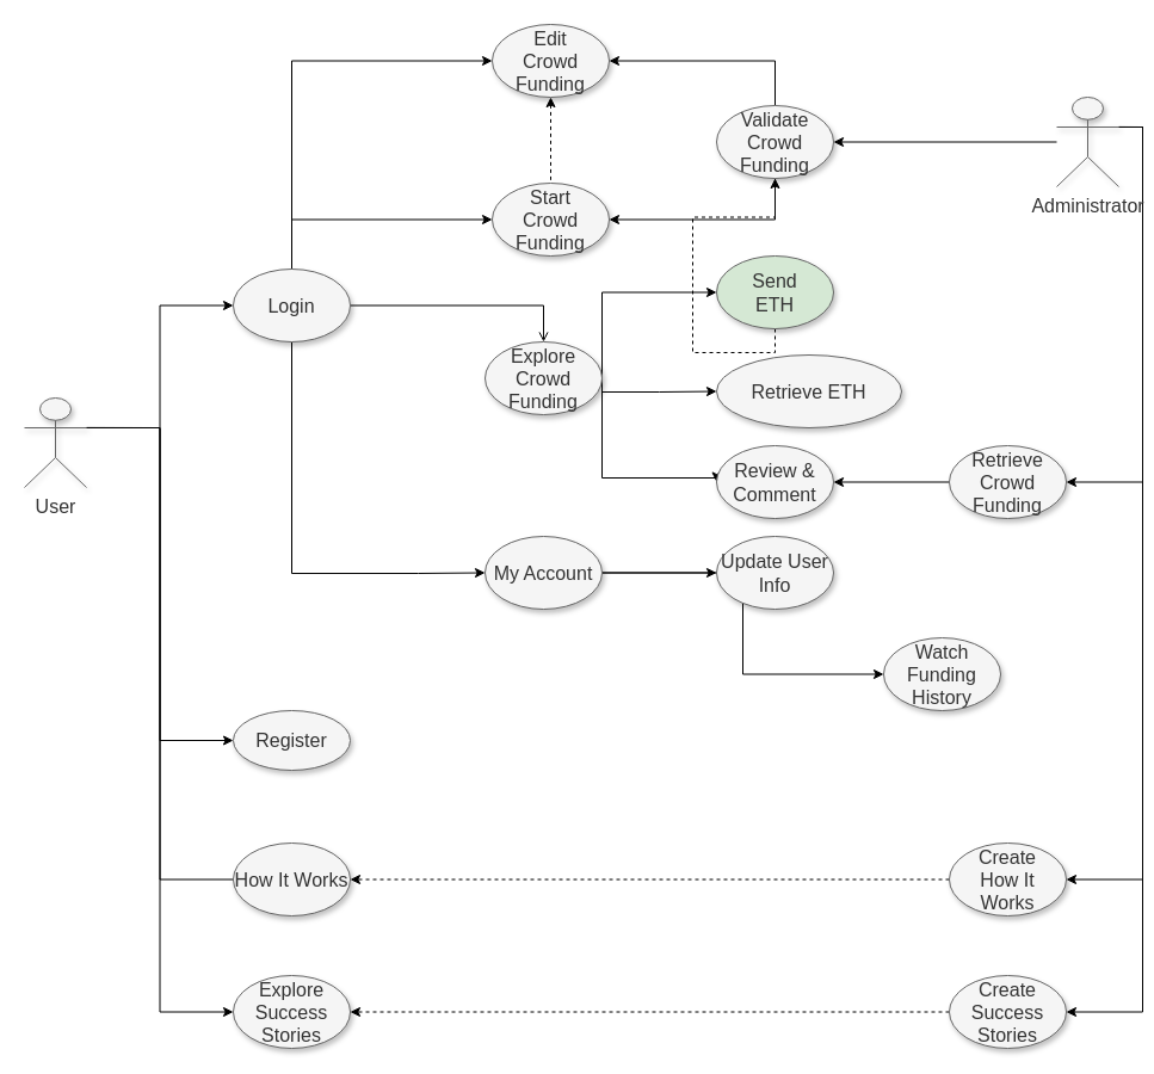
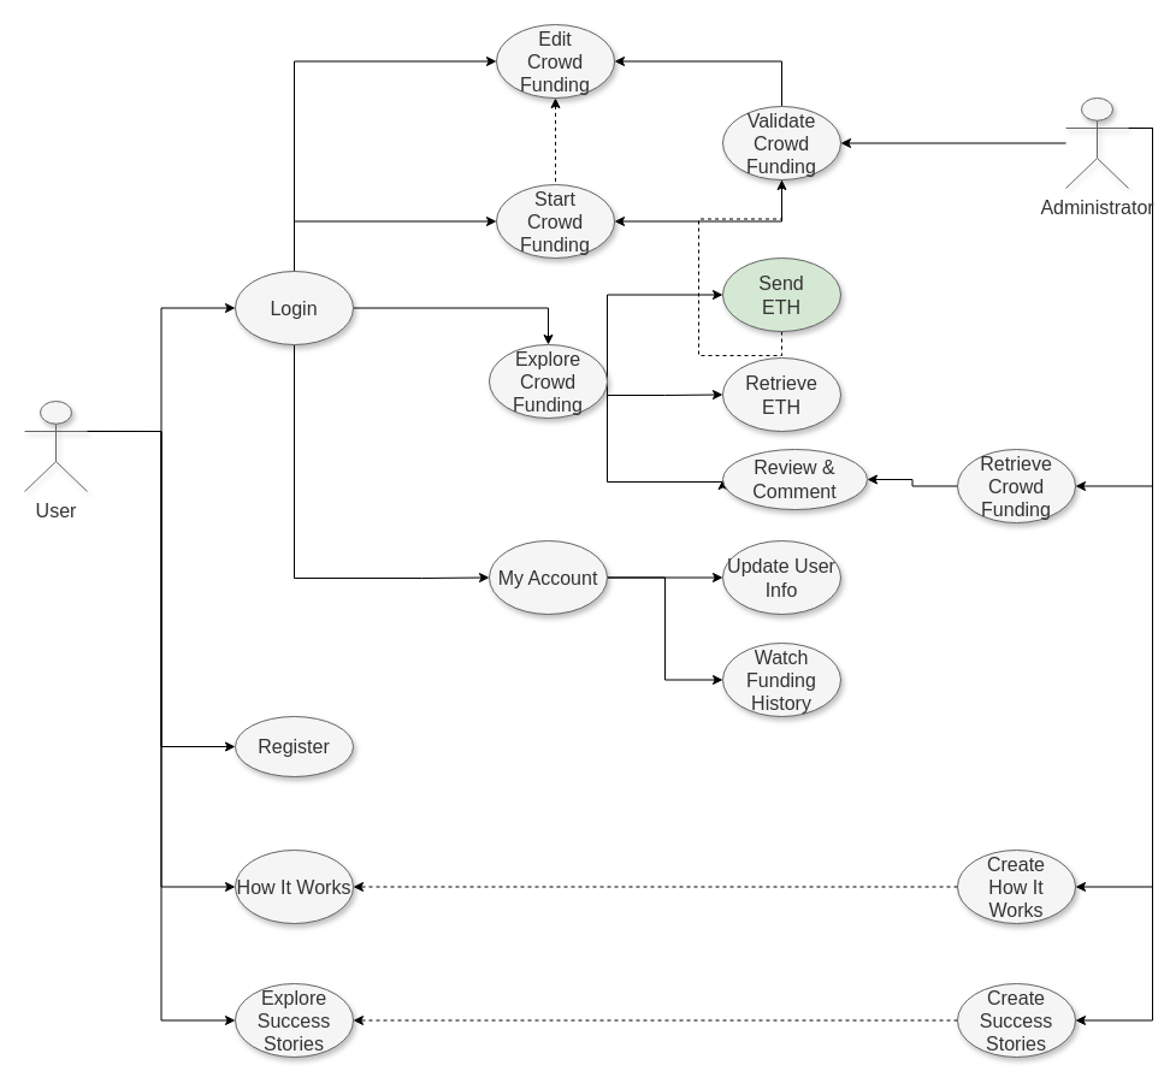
  <mxCell id="0" />
  <mxCell id="1" parent="0" />
  <mxCell id="2" style="edgeStyle=orthogonalEdgeStyle;rounded=0;orthogonalLoop=1;jettySize=auto;html=1;exitX=1;exitY=0.333;exitDx=0;exitDy=0;exitPerimeter=0;entryX=0;entryY=0.5;entryDx=0;entryDy=0;endArrow=classic;endFill=1;" edge="1" parent="1" source="6" target="11"><mxGeometry relative="1" as="geometry" /></mxCell>
  <mxCell id="3" style="edgeStyle=orthogonalEdgeStyle;rounded=0;orthogonalLoop=1;jettySize=auto;html=1;exitX=1;exitY=0.333;exitDx=0;exitDy=0;exitPerimeter=0;entryX=0;entryY=0.5;entryDx=0;entryDy=0;endArrow=classic;endFill=1;" edge="1" parent="1" source="6" target="12"><mxGeometry relative="1" as="geometry" /></mxCell>
- <mxCell id="4" style="edgeStyle=orthogonalEdgeStyle;rounded=0;orthogonalLoop=1;jettySize=auto;html=1;exitX=1;exitY=0.333;exitDx=0;exitDy=0;exitPerimeter=0;entryX=0;entryY=0.5;entryDx=0;entryDy=0;endArrow=none;endFill=1;" edge="1" parent="1" source="6" target="37"><mxGeometry relative="1" as="geometry" /></mxCell>
+ <mxCell id="4" style="edgeStyle=orthogonalEdgeStyle;rounded=0;orthogonalLoop=1;jettySize=auto;html=1;exitX=1;exitY=0.333;exitDx=0;exitDy=0;exitPerimeter=0;entryX=0;entryY=0.5;entryDx=0;entryDy=0;endArrow=classic;endFill=1;" edge="1" parent="1" source="6" target="37"><mxGeometry relative="1" as="geometry" /></mxCell>
  <mxCell id="5" style="edgeStyle=orthogonalEdgeStyle;rounded=0;orthogonalLoop=1;jettySize=auto;html=1;exitX=1;exitY=0.333;exitDx=0;exitDy=0;exitPerimeter=0;entryX=0;entryY=0.5;entryDx=0;entryDy=0;startArrow=none;startFill=0;endArrow=classic;endFill=1;" edge="1" parent="1" source="6" target="42"><mxGeometry relative="1" as="geometry" /></mxCell>
  <mxCell id="6" value="&lt;font style=&quot;font-size: 16px&quot;&gt;User&lt;/font&gt;" style="shape=umlActor;verticalLabelPosition=bottom;verticalAlign=top;html=1;outlineConnect=0;rounded=1;shadow=1;fillColor=#f5f5f5;strokeColor=#666666;fontColor=#333333;" vertex="1" parent="1"><mxGeometry x="20" y="333" width="52" height="75" as="geometry" /></mxCell>
- <mxCell id="7" style="edgeStyle=orthogonalEdgeStyle;rounded=0;orthogonalLoop=1;jettySize=auto;html=1;entryX=0.5;entryY=0;entryDx=0;entryDy=0;endArrow=open;" edge="1" parent="1" source="11" target="17"><mxGeometry relative="1" as="geometry" /></mxCell>
+ <mxCell id="7" style="edgeStyle=orthogonalEdgeStyle;rounded=0;orthogonalLoop=1;jettySize=auto;html=1;entryX=0.5;entryY=0;entryDx=0;entryDy=0;" edge="1" parent="1" source="11" target="17"><mxGeometry relative="1" as="geometry" /></mxCell>
  <mxCell id="8" style="edgeStyle=orthogonalEdgeStyle;rounded=0;orthogonalLoop=1;jettySize=auto;html=1;entryX=0;entryY=0.5;entryDx=0;entryDy=0;" edge="1" parent="1" source="11" target="28"><mxGeometry relative="1" as="geometry"><Array as="points"><mxPoint x="244" y="480" /><mxPoint x="350" y="480" /></Array></mxGeometry></mxCell>
  <mxCell id="9" style="edgeStyle=orthogonalEdgeStyle;rounded=0;orthogonalLoop=1;jettySize=auto;html=1;exitX=0.5;exitY=0;exitDx=0;exitDy=0;entryX=0;entryY=0.5;entryDx=0;entryDy=0;endArrow=classic;endFill=1;" edge="1" parent="1" source="11" target="32"><mxGeometry relative="1" as="geometry" /></mxCell>
  <mxCell id="10" style="edgeStyle=orthogonalEdgeStyle;rounded=0;orthogonalLoop=1;jettySize=auto;html=1;exitX=0.5;exitY=0;exitDx=0;exitDy=0;entryX=0;entryY=0.5;entryDx=0;entryDy=0;endArrow=classic;endFill=1;" edge="1" parent="1" source="11" target="13"><mxGeometry relative="1" as="geometry" /></mxCell>
  <mxCell id="11" value="&lt;font style=&quot;font-size: 16px&quot;&gt;Login&lt;/font&gt;" style="ellipse;whiteSpace=wrap;html=1;rounded=1;shadow=1;fillColor=#f5f5f5;strokeColor=#666666;fontColor=#333333;" vertex="1" parent="1"><mxGeometry x="195" y="225" width="98" height="61" as="geometry" /></mxCell>
  <mxCell id="12" value="&lt;font style=&quot;font-size: 16px&quot;&gt;Register&lt;/font&gt;" style="ellipse;whiteSpace=wrap;html=1;rounded=1;shadow=1;fillColor=#f5f5f5;strokeColor=#666666;fontColor=#333333;" vertex="1" parent="1"><mxGeometry x="195" y="595" width="98" height="50" as="geometry" /></mxCell>
  <mxCell id="13" value="&lt;span style=&quot;font-size: 16px&quot;&gt;Start&lt;br&gt;Crowd Funding&lt;br&gt;&lt;/span&gt;" style="ellipse;whiteSpace=wrap;html=1;rounded=1;shadow=1;fillColor=#f5f5f5;strokeColor=#666666;fontColor=#333333;" vertex="1" parent="1"><mxGeometry x="412" y="153" width="98" height="61" as="geometry" /></mxCell>
  <mxCell id="14" style="edgeStyle=orthogonalEdgeStyle;rounded=0;orthogonalLoop=1;jettySize=auto;html=1;entryX=0;entryY=0.5;entryDx=0;entryDy=0;" edge="1" parent="1" source="17" target="24"><mxGeometry relative="1" as="geometry"><Array as="points"><mxPoint x="504" y="245" /></Array></mxGeometry></mxCell>
  <mxCell id="15" style="edgeStyle=orthogonalEdgeStyle;rounded=0;orthogonalLoop=1;jettySize=auto;html=1;exitX=1;exitY=0.5;exitDx=0;exitDy=0;entryX=0;entryY=0.5;entryDx=0;entryDy=0;" edge="1" parent="1" source="17" target="29"><mxGeometry relative="1" as="geometry"><Array as="points"><mxPoint x="504" y="328" /><mxPoint x="552" y="328" /></Array></mxGeometry></mxCell>
  <mxCell id="16" style="edgeStyle=orthogonalEdgeStyle;rounded=0;orthogonalLoop=1;jettySize=auto;html=1;exitX=1;exitY=0.5;exitDx=0;exitDy=0;entryX=0;entryY=0.5;entryDx=0;entryDy=0;" edge="1" parent="1" source="17" target="25"><mxGeometry relative="1" as="geometry"><Array as="points"><mxPoint x="504" y="400" /></Array></mxGeometry></mxCell>
  <mxCell id="17" value="&lt;span style=&quot;font-size: 16px&quot;&gt;Explore Crowd&lt;br&gt;&lt;/span&gt;&lt;span style=&quot;font-size: 16px&quot;&gt;Funding&lt;/span&gt;" style="ellipse;whiteSpace=wrap;html=1;rounded=1;shadow=1;fillColor=#f5f5f5;strokeColor=#666666;fontColor=#333333;" vertex="1" parent="1"><mxGeometry x="406" y="286" width="98" height="61" as="geometry" /></mxCell>
  <mxCell id="18" style="edgeStyle=orthogonalEdgeStyle;rounded=0;orthogonalLoop=1;jettySize=auto;html=1;endArrow=classic;endFill=1;" edge="1" parent="1" source="22" target="36"><mxGeometry relative="1" as="geometry" /></mxCell>
  <mxCell id="19" style="edgeStyle=orthogonalEdgeStyle;rounded=0;orthogonalLoop=1;jettySize=auto;html=1;exitX=1;exitY=0.333;exitDx=0;exitDy=0;exitPerimeter=0;entryX=1;entryY=0.5;entryDx=0;entryDy=0;startArrow=none;startFill=0;endArrow=classic;endFill=1;" edge="1" parent="1" source="22" target="41"><mxGeometry relative="1" as="geometry" /></mxCell>
  <mxCell id="20" style="edgeStyle=orthogonalEdgeStyle;rounded=0;orthogonalLoop=1;jettySize=auto;html=1;exitX=1;exitY=0.333;exitDx=0;exitDy=0;exitPerimeter=0;entryX=1;entryY=0.5;entryDx=0;entryDy=0;startArrow=none;startFill=0;endArrow=classic;endFill=1;" edge="1" parent="1" source="22" target="44"><mxGeometry relative="1" as="geometry" /></mxCell>
  <mxCell id="21" style="edgeStyle=orthogonalEdgeStyle;rounded=0;orthogonalLoop=1;jettySize=auto;html=1;exitX=1;exitY=0.333;exitDx=0;exitDy=0;exitPerimeter=0;entryX=1;entryY=0.5;entryDx=0;entryDy=0;startArrow=none;startFill=0;endArrow=classic;endFill=1;" edge="1" parent="1" source="22" target="39"><mxGeometry relative="1" as="geometry" /></mxCell>
  <mxCell id="22" value="&lt;span style=&quot;font-size: 16px&quot;&gt;Administrator&lt;/span&gt;" style="shape=umlActor;verticalLabelPosition=bottom;verticalAlign=top;html=1;outlineConnect=0;rounded=1;shadow=1;fillColor=#f5f5f5;strokeColor=#666666;fontColor=#333333;" vertex="1" parent="1"><mxGeometry x="885" y="81" width="52" height="75" as="geometry" /></mxCell>
  <mxCell id="23" style="edgeStyle=orthogonalEdgeStyle;rounded=0;orthogonalLoop=1;jettySize=auto;html=1;exitX=0.5;exitY=1;exitDx=0;exitDy=0;startArrow=none;startFill=0;endArrow=classic;endFill=1;dashed=1;" edge="1" parent="1" source="24" target="36"><mxGeometry relative="1" as="geometry" /></mxCell>
  <mxCell id="24" value="&lt;span style=&quot;font-size: 16px&quot;&gt;Send&lt;br&gt;ETH&lt;br&gt;&lt;/span&gt;" style="ellipse;whiteSpace=wrap;html=1;rounded=1;shadow=1;fillColor=#d5e8d4;strokeColor=#666666;fontColor=#333333;" vertex="1" parent="1"><mxGeometry x="600" y="214" width="98" height="61" as="geometry" /></mxCell>
- <mxCell id="25" value="&lt;span style=&quot;font-size: 16px&quot;&gt;Review &amp;amp; Comment&lt;/span&gt;" style="ellipse;whiteSpace=wrap;html=1;rounded=1;shadow=1;fillColor=#f5f5f5;strokeColor=#666666;fontColor=#333333;" vertex="1" parent="1"><mxGeometry x="600" y="373" width="98" height="61" as="geometry" /></mxCell>
+ <mxCell id="25" value="&lt;span style=&quot;font-size: 16px&quot;&gt;Review &amp;amp; Comment&lt;/span&gt;" style="ellipse;whiteSpace=wrap;html=1;rounded=1;shadow=1;fillColor=#f5f5f5;strokeColor=#666666;fontColor=#333333;" vertex="1" parent="1"><mxGeometry x="600" y="373" width="120" height="50" as="geometry" /></mxCell>
  <mxCell id="26" style="edgeStyle=orthogonalEdgeStyle;rounded=0;orthogonalLoop=1;jettySize=auto;html=1;exitX=1;exitY=0.5;exitDx=0;exitDy=0;endArrow=classic;endFill=1;" edge="1" parent="1" source="28" target="30"><mxGeometry relative="1" as="geometry" /></mxCell>
  <mxCell id="27" style="edgeStyle=orthogonalEdgeStyle;rounded=0;orthogonalLoop=1;jettySize=auto;html=1;exitX=1;exitY=0.5;exitDx=0;exitDy=0;entryX=0;entryY=0.5;entryDx=0;entryDy=0;endArrow=classic;endFill=1;" edge="1" parent="1" source="28" target="33"><mxGeometry relative="1" as="geometry" /></mxCell>
  <mxCell id="28" value="&lt;span style=&quot;font-size: 16px&quot;&gt;My Account&lt;/span&gt;" style="ellipse;whiteSpace=wrap;html=1;rounded=1;shadow=1;fillColor=#f5f5f5;strokeColor=#666666;fontColor=#333333;" vertex="1" parent="1"><mxGeometry x="406" y="449" width="98" height="61" as="geometry" /></mxCell>
- <mxCell id="29" value="&lt;span style=&quot;font-size: 16px&quot;&gt;Retrieve ETH&lt;br&gt;&lt;/span&gt;" style="ellipse;whiteSpace=wrap;html=1;rounded=1;shadow=1;fillColor=#f5f5f5;strokeColor=#666666;fontColor=#333333;" vertex="1" parent="1"><mxGeometry x="600" y="297" width="155" height="61" as="geometry" /></mxCell>
+ <mxCell id="29" value="&lt;span style=&quot;font-size: 16px&quot;&gt;Retrieve ETH&lt;br&gt;&lt;/span&gt;" style="ellipse;whiteSpace=wrap;html=1;rounded=1;shadow=1;fillColor=#f5f5f5;strokeColor=#666666;fontColor=#333333;" vertex="1" parent="1"><mxGeometry x="600" y="297" width="98" height="61" as="geometry" /></mxCell>
  <mxCell id="30" value="&lt;span style=&quot;font-size: 16px&quot;&gt;Update User Info&lt;/span&gt;" style="ellipse;whiteSpace=wrap;html=1;rounded=1;shadow=1;fillColor=#f5f5f5;strokeColor=#666666;fontColor=#333333;" vertex="1" parent="1"><mxGeometry x="600" y="449" width="98" height="61" as="geometry" /></mxCell>
  <mxCell id="31" style="edgeStyle=orthogonalEdgeStyle;rounded=0;orthogonalLoop=1;jettySize=auto;html=1;endArrow=none;endFill=0;dashed=1;startArrow=classic;startFill=1;" edge="1" parent="1" source="32" target="13"><mxGeometry relative="1" as="geometry" /></mxCell>
  <mxCell id="32" value="&lt;span style=&quot;font-size: 16px&quot;&gt;Edit&lt;br&gt;Crowd Funding&lt;br&gt;&lt;/span&gt;" style="ellipse;whiteSpace=wrap;html=1;rounded=1;shadow=1;fillColor=#f5f5f5;strokeColor=#666666;fontColor=#333333;" vertex="1" parent="1"><mxGeometry x="412" y="20" width="98" height="61" as="geometry" /></mxCell>
- <mxCell id="33" value="&lt;span style=&quot;font-size: 16px&quot;&gt;Watch Funding History&lt;/span&gt;" style="ellipse;whiteSpace=wrap;html=1;rounded=1;shadow=1;fillColor=#f5f5f5;strokeColor=#666666;fontColor=#333333;" vertex="1" parent="1"><mxGeometry x="740" y="534" width="98" height="61" as="geometry" /></mxCell>
+ <mxCell id="33" value="&lt;span style=&quot;font-size: 16px&quot;&gt;Watch Funding History&lt;/span&gt;" style="ellipse;whiteSpace=wrap;html=1;rounded=1;shadow=1;fillColor=#f5f5f5;strokeColor=#666666;fontColor=#333333;" vertex="1" parent="1"><mxGeometry x="600" y="534" width="98" height="61" as="geometry" /></mxCell>
  <mxCell id="34" style="edgeStyle=orthogonalEdgeStyle;rounded=0;orthogonalLoop=1;jettySize=auto;html=1;exitX=0.5;exitY=0;exitDx=0;exitDy=0;entryX=1;entryY=0.5;entryDx=0;entryDy=0;endArrow=classic;endFill=1;" edge="1" parent="1" source="36" target="32"><mxGeometry relative="1" as="geometry" /></mxCell>
  <mxCell id="35" style="edgeStyle=orthogonalEdgeStyle;rounded=0;orthogonalLoop=1;jettySize=auto;html=1;exitX=0.5;exitY=1;exitDx=0;exitDy=0;entryX=1;entryY=0.5;entryDx=0;entryDy=0;endArrow=classic;endFill=1;" edge="1" parent="1" source="36" target="13"><mxGeometry relative="1" as="geometry" /></mxCell>
  <mxCell id="36" value="&lt;span style=&quot;font-size: 16px&quot;&gt;Validate Crowd Funding&lt;br&gt;&lt;/span&gt;" style="ellipse;whiteSpace=wrap;html=1;rounded=1;shadow=1;fillColor=#f5f5f5;strokeColor=#666666;fontColor=#333333;" vertex="1" parent="1"><mxGeometry x="600" y="88" width="98" height="61" as="geometry" /></mxCell>
  <mxCell id="37" value="&lt;font style=&quot;font-size: 16px&quot;&gt;How It Works&lt;/font&gt;" style="ellipse;whiteSpace=wrap;html=1;rounded=1;shadow=1;fillColor=#f5f5f5;strokeColor=#666666;fontColor=#333333;" vertex="1" parent="1"><mxGeometry x="195" y="706" width="98" height="61" as="geometry" /></mxCell>
  <mxCell id="38" style="edgeStyle=orthogonalEdgeStyle;rounded=0;orthogonalLoop=1;jettySize=auto;html=1;entryX=1;entryY=0.5;entryDx=0;entryDy=0;startArrow=none;startFill=0;endArrow=classic;endFill=1;" edge="1" parent="1" source="39" target="25"><mxGeometry relative="1" as="geometry" /></mxCell>
  <mxCell id="39" value="&lt;span style=&quot;font-size: 16px&quot;&gt;Retrieve&lt;br&gt;Crowd Funding&lt;br&gt;&lt;/span&gt;" style="ellipse;whiteSpace=wrap;html=1;rounded=1;shadow=1;fillColor=#f5f5f5;strokeColor=#666666;fontColor=#333333;" vertex="1" parent="1"><mxGeometry x="795" y="373" width="98" height="61" as="geometry" /></mxCell>
  <mxCell id="40" style="edgeStyle=orthogonalEdgeStyle;rounded=0;orthogonalLoop=1;jettySize=auto;html=1;entryX=1;entryY=0.5;entryDx=0;entryDy=0;startArrow=none;startFill=0;endArrow=classic;endFill=1;dashed=1;" edge="1" parent="1" source="41" target="42"><mxGeometry relative="1" as="geometry" /></mxCell>
  <mxCell id="41" value="&lt;span style=&quot;font-size: 16px&quot;&gt;Create&lt;br&gt;Success&lt;br&gt;Stories&lt;br&gt;&lt;/span&gt;" style="ellipse;whiteSpace=wrap;html=1;rounded=1;shadow=1;fillColor=#f5f5f5;strokeColor=#666666;fontColor=#333333;" vertex="1" parent="1"><mxGeometry x="795" y="817" width="98" height="61" as="geometry" /></mxCell>
  <mxCell id="42" value="&lt;font style=&quot;font-size: 16px&quot;&gt;Explore&lt;br&gt;Success Stories&lt;/font&gt;" style="ellipse;whiteSpace=wrap;html=1;rounded=1;shadow=1;fillColor=#f5f5f5;strokeColor=#666666;fontColor=#333333;" vertex="1" parent="1"><mxGeometry x="195" y="817" width="98" height="61" as="geometry" /></mxCell>
  <mxCell id="43" style="edgeStyle=orthogonalEdgeStyle;rounded=0;orthogonalLoop=1;jettySize=auto;html=1;exitX=0;exitY=0.5;exitDx=0;exitDy=0;dashed=1;startArrow=none;startFill=0;endArrow=classic;endFill=1;" edge="1" parent="1" source="44" target="37"><mxGeometry relative="1" as="geometry" /></mxCell>
  <mxCell id="44" value="&lt;span style=&quot;font-size: 16px&quot;&gt;Create&lt;br&gt;How It&lt;br&gt;Works&lt;br&gt;&lt;/span&gt;" style="ellipse;whiteSpace=wrap;html=1;rounded=1;shadow=1;fillColor=#f5f5f5;strokeColor=#666666;fontColor=#333333;" vertex="1" parent="1"><mxGeometry x="795" y="706" width="98" height="61" as="geometry" /></mxCell>
